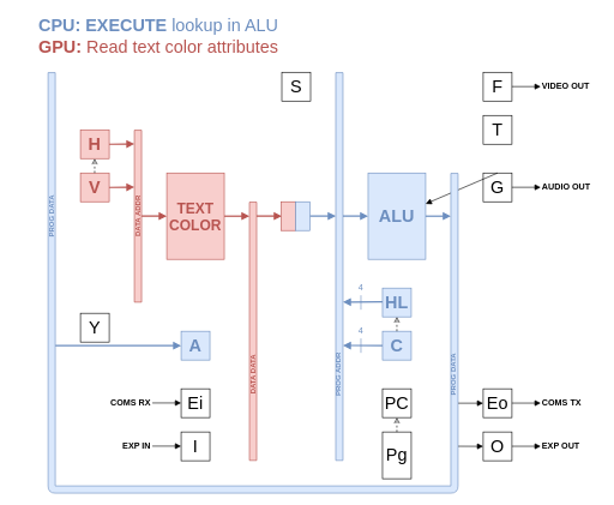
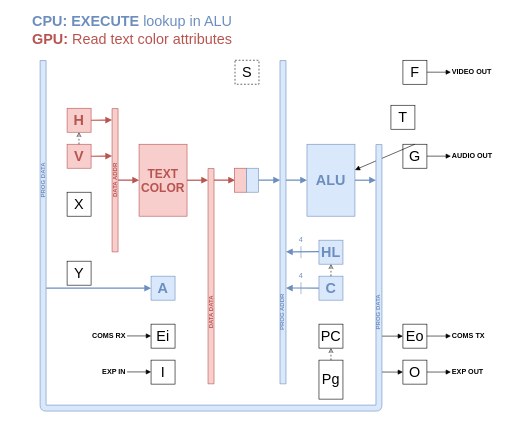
  <mxCell id="0" />
  <mxCell id="1" parent="0" />
  <mxCell id="2" value="&lt;font style=&quot;font-size: 24px&quot; color=&quot;#b85450&quot;&gt;&lt;b&gt;H&lt;/b&gt;&lt;/font&gt;" style="whiteSpace=wrap;html=1;aspect=fixed;fillColor=#f8cecc;strokeColor=#b85450;" parent="1" vertex="1"><mxGeometry x="111" y="180" width="40" height="40" as="geometry" /></mxCell>
  <mxCell id="3" value="&lt;font style=&quot;font-size: 24px&quot; color=&quot;#b85450&quot;&gt;&lt;b&gt;V&lt;/b&gt;&lt;/font&gt;" style="whiteSpace=wrap;html=1;aspect=fixed;fillColor=#f8cecc;strokeColor=#b85450;" parent="1" vertex="1"><mxGeometry x="111" y="240" width="40" height="40" as="geometry" /></mxCell>
  <mxCell id="4" value="&lt;font style=&quot;font-size: 24px&quot; color=&quot;#6c8ebf&quot;&gt;&lt;b&gt;C&lt;/b&gt;&lt;/font&gt;" style="whiteSpace=wrap;html=1;aspect=fixed;fillColor=#dae8fc;strokeColor=#6c8ebf;" parent="1" vertex="1"><mxGeometry x="531" y="460" width="40" height="40" as="geometry" /></mxCell>
+ <mxCell id="5" value="&lt;font style=&quot;font-size: 24px&quot;&gt;X&lt;/font&gt;" style="whiteSpace=wrap;html=1;aspect=fixed;" parent="1" vertex="1"><mxGeometry x="111" y="320" width="40" height="40" as="geometry" /></mxCell>
  <mxCell id="6" value="&lt;font style=&quot;font-size: 24px&quot;&gt;Y&lt;/font&gt;" style="whiteSpace=wrap;html=1;aspect=fixed;" parent="1" vertex="1"><mxGeometry x="111" y="435" width="40" height="40" as="geometry" /></mxCell>
  <mxCell id="7" value="&lt;font style=&quot;font-size: 24px&quot; color=&quot;#6c8ebf&quot;&gt;&lt;b&gt;HL&lt;/b&gt;&lt;/font&gt;" style="whiteSpace=wrap;html=1;aspect=fixed;fillColor=#dae8fc;strokeColor=#6c8ebf;" parent="1" vertex="1"><mxGeometry x="531" y="400" width="40" height="40" as="geometry" /></mxCell>
  <mxCell id="8" value="" style="edgeStyle=orthogonalEdgeStyle;rounded=0;orthogonalLoop=1;jettySize=auto;html=1;endArrow=block;endFill=1;startArrow=none;startFill=0;exitX=1;exitY=0.5;exitDx=0;exitDy=0;fillColor=#f8cecc;strokeColor=#b85450;strokeWidth=2;" parent="1" source="9" edge="1"><mxGeometry relative="1" as="geometry"><mxPoint x="316" y="300" as="sourcePoint" /><mxPoint x="346" y="300" as="targetPoint" /></mxGeometry></mxCell>
  <mxCell id="9" value="&lt;font color=&quot;#b85450&quot; size=&quot;1&quot;&gt;&lt;b style=&quot;font-size: 20px&quot;&gt;TEXT&lt;br&gt;COLOR&lt;/b&gt;&lt;/font&gt;" style="rounded=0;whiteSpace=wrap;html=1;fillColor=#f8cecc;strokeColor=#b85450;" parent="1" vertex="1"><mxGeometry x="231" y="240" width="80" height="120" as="geometry" /></mxCell>
  <mxCell id="10" value="&lt;font style=&quot;font-size: 24px&quot; color=&quot;#6c8ebf&quot;&gt;&lt;b&gt;ALU&lt;/b&gt;&lt;/font&gt;" style="rounded=0;whiteSpace=wrap;html=1;fillColor=#dae8fc;strokeColor=#6c8ebf;" parent="1" vertex="1"><mxGeometry x="511" y="240" width="80" height="120" as="geometry" /></mxCell>
  <mxCell id="11" value="&lt;font style=&quot;font-size: 24px&quot;&gt;PC&lt;/font&gt;" style="whiteSpace=wrap;html=1;aspect=fixed;" parent="1" vertex="1"><mxGeometry x="531" y="540" width="40" height="40" as="geometry" /></mxCell>
  <mxCell id="12" value="&lt;font style=&quot;font-size: 24px&quot;&gt;Pg&lt;/font&gt;" style="whiteSpace=wrap;html=1;aspect=fixed;" parent="1" vertex="1"><mxGeometry x="531" y="600" width="40" height="65" as="geometry" /></mxCell>
  <mxCell id="13" value="&lt;font size=&quot;1&quot; color=&quot;#6c8ebf&quot;&gt;&lt;span style=&quot;font-size: 24px&quot;&gt;&lt;b&gt;A&lt;/b&gt;&lt;/span&gt;&lt;/font&gt;" style="whiteSpace=wrap;html=1;aspect=fixed;fillColor=#dae8fc;strokeColor=#6c8ebf;" parent="1" vertex="1"><mxGeometry x="251" y="460" width="40" height="40" as="geometry" /></mxCell>
- <mxCell id="14" value="&lt;font style=&quot;font-size: 24px&quot;&gt;S&lt;/font&gt;" style="whiteSpace=wrap;html=1;aspect=fixed;" parent="1" vertex="1"><mxGeometry x="391" y="100" width="40" height="40" as="geometry" /></mxCell>
+ <mxCell id="14" value="&lt;font style=&quot;font-size: 24px&quot;&gt;S&lt;/font&gt;" style="whiteSpace=wrap;html=1;aspect=fixed;dashed=1;" parent="1" vertex="1"><mxGeometry x="391" y="100" width="40" height="40" as="geometry" /></mxCell>
  <mxCell id="15" value="&lt;font style=&quot;font-size: 24px&quot;&gt;Ei&lt;/font&gt;" style="whiteSpace=wrap;html=1;aspect=fixed;" parent="1" vertex="1"><mxGeometry x="251" y="540" width="40" height="40" as="geometry" /></mxCell>
  <mxCell id="16" value="&lt;font style=&quot;font-size: 24px&quot;&gt;I&lt;/font&gt;" style="whiteSpace=wrap;html=1;aspect=fixed;" parent="1" vertex="1"><mxGeometry x="251" y="600" width="40" height="40" as="geometry" /></mxCell>
  <mxCell id="17" value="&lt;font style=&quot;font-size: 24px&quot;&gt;Eo&lt;/font&gt;" style="whiteSpace=wrap;html=1;aspect=fixed;" parent="1" vertex="1"><mxGeometry x="671" y="540" width="40" height="40" as="geometry" /></mxCell>
  <mxCell id="18" value="&lt;font style=&quot;font-size: 24px&quot;&gt;F&lt;/font&gt;" style="whiteSpace=wrap;html=1;aspect=fixed;" parent="1" vertex="1"><mxGeometry x="671" y="100" width="40" height="40" as="geometry" /></mxCell>
  <mxCell id="19" value="&lt;font style=&quot;font-size: 24px&quot;&gt;G&lt;/font&gt;" style="whiteSpace=wrap;html=1;aspect=fixed;" parent="1" vertex="1"><mxGeometry x="671" y="240" width="40" height="40" as="geometry" /></mxCell>
  <mxCell id="20" value="&lt;font style=&quot;font-size: 24px&quot;&gt;O&lt;/font&gt;" style="whiteSpace=wrap;html=1;aspect=fixed;" parent="1" vertex="1"><mxGeometry x="671" y="600" width="40" height="40" as="geometry" /></mxCell>
  <mxCell id="21" value="" style="endArrow=block;html=1;entryX=0;entryY=0.5;entryDx=0;entryDy=0;endFill=1;fillColor=#f8cecc;strokeColor=#b85450;strokeWidth=2;" parent="1" edge="1"><mxGeometry width="50" height="50" relative="1" as="geometry"><mxPoint x="151" y="260" as="sourcePoint" /><mxPoint x="186" y="259.71" as="targetPoint" /></mxGeometry></mxCell>
  <mxCell id="22" value="" style="endArrow=block;html=1;entryX=0;entryY=0.5;entryDx=0;entryDy=0;endFill=1;fillColor=#f8cecc;strokeColor=#b85450;strokeWidth=2;" parent="1" edge="1"><mxGeometry width="50" height="50" relative="1" as="geometry"><mxPoint x="151" y="200" as="sourcePoint" /><mxPoint x="186" y="199.71" as="targetPoint" /></mxGeometry></mxCell>
  <mxCell id="23" value="" style="endArrow=block;html=1;endFill=1;fillColor=#f8cecc;strokeColor=#b85450;strokeWidth=2;" parent="1" edge="1"><mxGeometry width="50" height="50" relative="1" as="geometry"><mxPoint x="196" y="299.71" as="sourcePoint" /><mxPoint x="231" y="300" as="targetPoint" /></mxGeometry></mxCell>
  <mxCell id="24" value="" style="endArrow=block;html=1;endFill=1;fillColor=#f8cecc;strokeColor=#b85450;strokeWidth=2;" parent="1" edge="1"><mxGeometry width="50" height="50" relative="1" as="geometry"><mxPoint x="356" y="299.83" as="sourcePoint" /><mxPoint x="391" y="300" as="targetPoint" /></mxGeometry></mxCell>
  <mxCell id="25" value="" style="endArrow=block;html=1;entryX=0;entryY=0.5;entryDx=0;entryDy=0;endFill=1;fillColor=#dae8fc;strokeColor=#6c8ebf;exitX=1;exitY=0.5;exitDx=0;exitDy=0;strokeWidth=2;" parent="1" source="64" edge="1"><mxGeometry width="50" height="50" relative="1" as="geometry"><mxPoint x="431" y="300" as="sourcePoint" /><mxPoint x="466" y="299.83" as="targetPoint" /></mxGeometry></mxCell>
  <mxCell id="26" value="" style="endArrow=block;html=1;endFill=1;fillColor=#dae8fc;strokeColor=#6c8ebf;strokeWidth=2;" parent="1" edge="1"><mxGeometry width="50" height="50" relative="1" as="geometry"><mxPoint x="476" y="299.83" as="sourcePoint" /><mxPoint x="511" y="300" as="targetPoint" /></mxGeometry></mxCell>
  <mxCell id="27" value="" style="endArrow=block;html=1;endFill=1;fillColor=#dae8fc;strokeColor=#6c8ebf;strokeWidth=2;" parent="1" edge="1"><mxGeometry width="50" height="50" relative="1" as="geometry"><mxPoint x="76" y="480" as="sourcePoint" /><mxPoint x="251" y="480" as="targetPoint" /></mxGeometry></mxCell>
  <mxCell id="28" value="" style="endArrow=block;html=1;endFill=1;fillColor=#dae8fc;strokeColor=#6c8ebf;strokeWidth=2;" parent="1" edge="1"><mxGeometry width="50" height="50" relative="1" as="geometry"><mxPoint x="531" y="480" as="sourcePoint" /><mxPoint x="476" y="479.71" as="targetPoint" /></mxGeometry></mxCell>
  <mxCell id="29" value="" style="endArrow=block;html=1;endFill=1;fillColor=#dae8fc;strokeColor=#6c8ebf;strokeWidth=2;" parent="1" edge="1"><mxGeometry width="50" height="50" relative="1" as="geometry"><mxPoint x="531" y="419" as="sourcePoint" /><mxPoint x="476" y="419.43" as="targetPoint" /></mxGeometry></mxCell>
  <mxCell id="30" value="" style="endArrow=block;html=1;endFill=1;fillColor=#dae8fc;strokeColor=#6c8ebf;strokeWidth=2;" parent="1" edge="1"><mxGeometry width="50" height="50" relative="1" as="geometry"><mxPoint x="591" y="300" as="sourcePoint" /><mxPoint x="626" y="300" as="targetPoint" /></mxGeometry></mxCell>
  <mxCell id="31" value="" style="endArrow=block;html=1;endFill=1;" parent="1" edge="1"><mxGeometry width="50" height="50" relative="1" as="geometry"><mxPoint x="636" y="560" as="sourcePoint" /><mxPoint x="671" y="560" as="targetPoint" /></mxGeometry></mxCell>
  <mxCell id="32" value="" style="endArrow=block;html=1;endFill=1;" parent="1" edge="1"><mxGeometry width="50" height="50" relative="1" as="geometry"><mxPoint x="636" y="619.86" as="sourcePoint" /><mxPoint x="671" y="620" as="targetPoint" /></mxGeometry></mxCell>
- <mxCell id="33" value="&lt;font style=&quot;font-size: 24px&quot;&gt;T&lt;/font&gt;" style="whiteSpace=wrap;html=1;aspect=fixed;" parent="1" vertex="1"><mxGeometry x="671" y="160" width="40" height="40" as="geometry" /></mxCell>
+ <mxCell id="33" value="&lt;font style=&quot;font-size: 24px&quot;&gt;T&lt;/font&gt;" style="whiteSpace=wrap;html=1;aspect=fixed;" parent="1" vertex="1"><mxGeometry x="651" y="175" width="40" height="40" as="geometry" /></mxCell>
  <mxCell id="34" value="" style="endArrow=block;html=1;endFill=1;exitX=0.5;exitY=0;exitDx=0;exitDy=0;" parent="1" source="19" target="10" edge="1"><mxGeometry width="50" height="50" relative="1" as="geometry"><mxPoint x="641" y="289.86" as="sourcePoint" /><mxPoint x="681" y="289.86" as="targetPoint" /></mxGeometry></mxCell>
  <mxCell id="35" value="" style="endArrow=open;dashed=1;html=1;strokeWidth=1;endFill=0;entryX=0.5;entryY=1;entryDx=0;entryDy=0;" parent="1" target="7" edge="1"><mxGeometry width="50" height="50" relative="1" as="geometry"><mxPoint x="551" y="460" as="sourcePoint" /><mxPoint x="551" y="450" as="targetPoint" /></mxGeometry></mxCell>
  <mxCell id="36" value="" style="endArrow=open;dashed=1;html=1;strokeWidth=1;endFill=0;exitX=0.5;exitY=0;exitDx=0;exitDy=0;" parent="1" source="12" edge="1"><mxGeometry width="50" height="50" relative="1" as="geometry"><mxPoint x="581" y="540" as="sourcePoint" /><mxPoint x="551" y="580" as="targetPoint" /></mxGeometry></mxCell>
  <mxCell id="37" value="" style="endArrow=open;dashed=1;html=1;strokeWidth=1;endFill=0;exitX=0.5;exitY=0;exitDx=0;exitDy=0;" parent="1" edge="1"><mxGeometry width="50" height="50" relative="1" as="geometry"><mxPoint x="130.8" y="240" as="sourcePoint" /><mxPoint x="130.8" y="220" as="targetPoint" /></mxGeometry></mxCell>
  <mxCell id="38" value="" style="endArrow=none;html=1;strokeWidth=1;fillColor=#dae8fc;strokeColor=#6c8ebf;" parent="1" edge="1"><mxGeometry width="50" height="50" relative="1" as="geometry"><mxPoint x="501" y="430" as="sourcePoint" /><mxPoint x="501" y="410" as="targetPoint" /></mxGeometry></mxCell>
  <mxCell id="39" value="4" style="text;html=1;strokeColor=none;fillColor=none;align=center;verticalAlign=middle;whiteSpace=wrap;rounded=0;fontColor=#6C8EBF;" parent="1" vertex="1"><mxGeometry x="491" y="390" width="20" height="20" as="geometry" /></mxCell>
  <mxCell id="40" value="" style="endArrow=none;html=1;strokeWidth=1;fillColor=#dae8fc;strokeColor=#6c8ebf;" parent="1" edge="1"><mxGeometry width="50" height="50" relative="1" as="geometry"><mxPoint x="501" y="490" as="sourcePoint" /><mxPoint x="501" y="470" as="targetPoint" /></mxGeometry></mxCell>
  <mxCell id="41" value="4" style="text;html=1;strokeColor=none;fillColor=none;align=center;verticalAlign=middle;whiteSpace=wrap;rounded=0;fontColor=#6C8EBF;" parent="1" vertex="1"><mxGeometry x="491" y="450" width="20" height="20" as="geometry" /></mxCell>
  <mxCell id="42" value="" style="endArrow=block;html=1;entryX=0;entryY=0.5;entryDx=0;entryDy=0;endFill=1;" parent="1" edge="1"><mxGeometry width="50" height="50" relative="1" as="geometry"><mxPoint x="711" y="559.86" as="sourcePoint" /><mxPoint x="751" y="559.86" as="targetPoint" /></mxGeometry></mxCell>
  <mxCell id="43" value="" style="endArrow=block;html=1;entryX=0;entryY=0.5;entryDx=0;entryDy=0;endFill=1;" parent="1" edge="1"><mxGeometry width="50" height="50" relative="1" as="geometry"><mxPoint x="711" y="619.86" as="sourcePoint" /><mxPoint x="751" y="619.86" as="targetPoint" /></mxGeometry></mxCell>
  <mxCell id="44" value="" style="endArrow=block;html=1;entryX=0;entryY=0.5;entryDx=0;entryDy=0;endFill=1;" parent="1" edge="1"><mxGeometry width="50" height="50" relative="1" as="geometry"><mxPoint x="711" y="259.86" as="sourcePoint" /><mxPoint x="751" y="259.86" as="targetPoint" /></mxGeometry></mxCell>
  <mxCell id="45" value="" style="endArrow=block;html=1;entryX=0;entryY=0.5;entryDx=0;entryDy=0;endFill=1;" parent="1" edge="1"><mxGeometry width="50" height="50" relative="1" as="geometry"><mxPoint x="711" y="119.86" as="sourcePoint" /><mxPoint x="751" y="119.86" as="targetPoint" /></mxGeometry></mxCell>
  <mxCell id="46" value="" style="endArrow=block;html=1;entryX=0;entryY=0.5;entryDx=0;entryDy=0;endFill=1;" parent="1" edge="1"><mxGeometry width="50" height="50" relative="1" as="geometry"><mxPoint x="211" y="559.66" as="sourcePoint" /><mxPoint x="251" y="559.66" as="targetPoint" /></mxGeometry></mxCell>
  <mxCell id="47" value="" style="endArrow=block;html=1;entryX=0;entryY=0.5;entryDx=0;entryDy=0;endFill=1;" parent="1" edge="1"><mxGeometry width="50" height="50" relative="1" as="geometry"><mxPoint x="211" y="619.66" as="sourcePoint" /><mxPoint x="251" y="619.66" as="targetPoint" /></mxGeometry></mxCell>
  <mxCell id="48" value="&lt;b&gt;COMS TX&lt;/b&gt;" style="text;html=1;strokeColor=none;fillColor=none;align=left;verticalAlign=middle;whiteSpace=wrap;rounded=0;" parent="1" vertex="1"><mxGeometry x="751" y="550" width="80" height="20" as="geometry" /></mxCell>
  <mxCell id="49" value="&lt;b&gt;EXP OUT&lt;/b&gt;" style="text;html=1;strokeColor=none;fillColor=none;align=left;verticalAlign=middle;whiteSpace=wrap;rounded=0;" parent="1" vertex="1"><mxGeometry x="751" y="610" width="80" height="20" as="geometry" /></mxCell>
  <mxCell id="50" value="&lt;font size=&quot;1&quot;&gt;&lt;b style=&quot;font-size: 12px&quot;&gt;VIDEO OUT&lt;/b&gt;&lt;/font&gt;" style="text;html=1;strokeColor=none;fillColor=none;align=left;verticalAlign=middle;whiteSpace=wrap;rounded=0;" parent="1" vertex="1"><mxGeometry x="751" y="110" width="80" height="20" as="geometry" /></mxCell>
  <mxCell id="51" value="&lt;font size=&quot;1&quot;&gt;&lt;b style=&quot;font-size: 12px&quot;&gt;AUDIO OUT&lt;/b&gt;&lt;/font&gt;" style="text;html=1;strokeColor=none;fillColor=none;align=left;verticalAlign=middle;whiteSpace=wrap;rounded=0;" parent="1" vertex="1"><mxGeometry x="751" y="250" width="80" height="20" as="geometry" /></mxCell>
  <mxCell id="52" value="&lt;b&gt;COMS RX&lt;/b&gt;" style="text;html=1;strokeColor=none;fillColor=none;align=right;verticalAlign=middle;whiteSpace=wrap;rounded=0;" parent="1" vertex="1"><mxGeometry x="131" y="550" width="80" height="20" as="geometry" /></mxCell>
  <mxCell id="53" value="&lt;b&gt;EXP IN&lt;/b&gt;" style="text;html=1;strokeColor=none;fillColor=none;align=right;verticalAlign=middle;whiteSpace=wrap;rounded=0;" parent="1" vertex="1"><mxGeometry x="131" y="610" width="80" height="20" as="geometry" /></mxCell>
  <mxCell id="54" value="" style="shape=flexArrow;endArrow=none;html=1;strokeWidth=1;endFill=0;fillColor=#dae8fc;strokeColor=#6c8ebf;" parent="1" edge="1"><mxGeometry width="50" height="50" relative="1" as="geometry"><mxPoint x="71" y="100" as="sourcePoint" /><mxPoint x="631" y="240" as="targetPoint" /><Array as="points"><mxPoint x="71" y="680" /><mxPoint x="631" y="680" /></Array></mxGeometry></mxCell>
  <mxCell id="55" value="" style="shape=flexArrow;endArrow=none;html=1;fontSize=10;strokeWidth=1;endFill=0;fillColor=#f8cecc;strokeColor=#b85450;" parent="1" edge="1"><mxGeometry width="50" height="50" relative="1" as="geometry"><mxPoint x="191" y="420" as="sourcePoint" /><mxPoint x="191" y="180" as="targetPoint" /></mxGeometry></mxCell>
  <mxCell id="56" value="&lt;b style=&quot;font-size: 10px&quot;&gt;DATA ADDR&lt;/b&gt;" style="text;html=1;strokeColor=none;fillColor=none;align=center;verticalAlign=middle;whiteSpace=wrap;rounded=0;rotation=-90;fontSize=10;fontColor=#B85450;" parent="1" vertex="1"><mxGeometry x="140" y="290" width="100" height="20" as="geometry" /></mxCell>
  <mxCell id="57" value="" style="shape=flexArrow;endArrow=none;html=1;fontSize=10;strokeWidth=1;endFill=0;fillColor=#f8cecc;strokeColor=#b85450;" parent="1" edge="1"><mxGeometry width="50" height="50" relative="1" as="geometry"><mxPoint x="351" y="640" as="sourcePoint" /><mxPoint x="351" y="280" as="targetPoint" /></mxGeometry></mxCell>
  <mxCell id="58" value="&lt;b style=&quot;font-size: 10px;&quot;&gt;PROG DATA&lt;/b&gt;" style="text;html=1;strokeColor=none;fillColor=none;align=center;verticalAlign=middle;whiteSpace=wrap;rounded=0;rotation=-90;fontSize=10;fontColor=#6C8EBF;" parent="1" vertex="1"><mxGeometry x="580" y="510" width="100" height="20" as="geometry" /></mxCell>
  <mxCell id="59" value="" style="shape=flexArrow;endArrow=none;html=1;fontSize=10;strokeWidth=1;endFill=0;strokeColor=#6c8ebf;fillColor=#dae8fc;" parent="1" edge="1"><mxGeometry width="50" height="50" relative="1" as="geometry"><mxPoint x="471" y="640" as="sourcePoint" /><mxPoint x="471" y="100" as="targetPoint" /></mxGeometry></mxCell>
  <mxCell id="60" value="&lt;b&gt;&lt;font style=&quot;font-size: 10px&quot;&gt;PROG ADDR&lt;/font&gt;&lt;/b&gt;" style="text;html=1;align=center;verticalAlign=middle;whiteSpace=wrap;rounded=0;rotation=-90;fontColor=#6C8EBF;" parent="1" vertex="1"><mxGeometry x="420" y="510" width="100" height="20" as="geometry" /></mxCell>
  <mxCell id="61" value="&lt;b&gt;&lt;font style=&quot;font-size: 10px&quot;&gt;DATA DATA&lt;/font&gt;&lt;/b&gt;" style="text;html=1;strokeColor=none;fillColor=none;align=center;verticalAlign=middle;whiteSpace=wrap;rounded=0;rotation=-90;fontColor=#B85450;" parent="1" vertex="1"><mxGeometry x="300" y="510" width="100" height="20" as="geometry" /></mxCell>
  <mxCell id="62" value="&lt;b style=&quot;font-size: 10px;&quot;&gt;PROG DATA&lt;/b&gt;" style="text;html=1;strokeColor=none;fillColor=none;align=center;verticalAlign=middle;whiteSpace=wrap;rounded=0;rotation=-90;fontSize=10;fontColor=#6C8EBF;" parent="1" vertex="1"><mxGeometry x="20" y="290" width="100" height="20" as="geometry" /></mxCell>
  <mxCell id="63" value="" style="rounded=0;whiteSpace=wrap;html=1;fillColor=#f8cecc;strokeColor=#b85450;" parent="1" vertex="1"><mxGeometry x="390" y="280" width="20" height="40" as="geometry" /></mxCell>
  <mxCell id="64" value="" style="rounded=0;whiteSpace=wrap;html=1;fillColor=#dae8fc;strokeColor=#6c8ebf;" parent="1" vertex="1"><mxGeometry x="410" y="280" width="20" height="40" as="geometry" /></mxCell>
  <mxCell id="65" value="&lt;font style=&quot;font-size: 24px&quot;&gt;&lt;font color=&quot;#6c8ebf&quot;&gt;&lt;b&gt;CPU: EXECUTE&lt;/b&gt;&amp;nbsp;lookup in ALU&lt;br&gt;&lt;/font&gt;&lt;font color=&quot;#b85450&quot;&gt;&lt;b&gt;GPU: &lt;/b&gt;Read text color attributes&lt;/font&gt;&lt;br&gt;&lt;/font&gt;" style="text;html=1;strokeColor=none;fillColor=none;align=left;verticalAlign=middle;whiteSpace=wrap;rounded=0;" parent="1" vertex="1"><mxGeometry x="51" y="20" width="480" height="60" as="geometry" /></mxCell>
